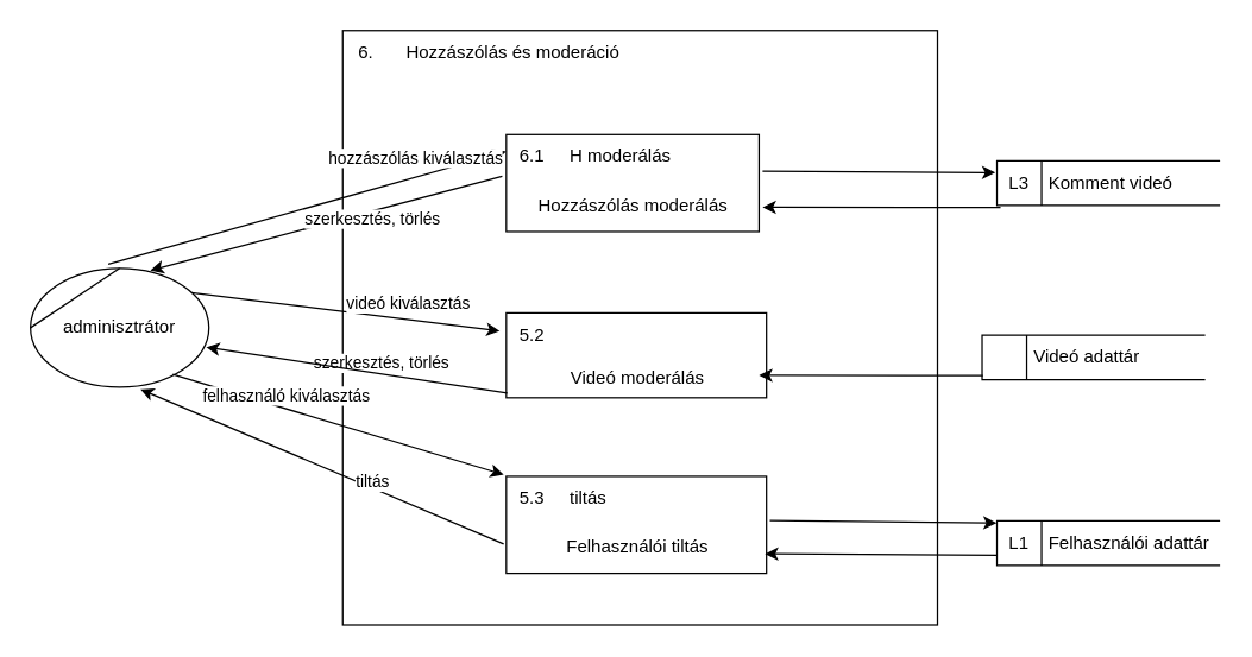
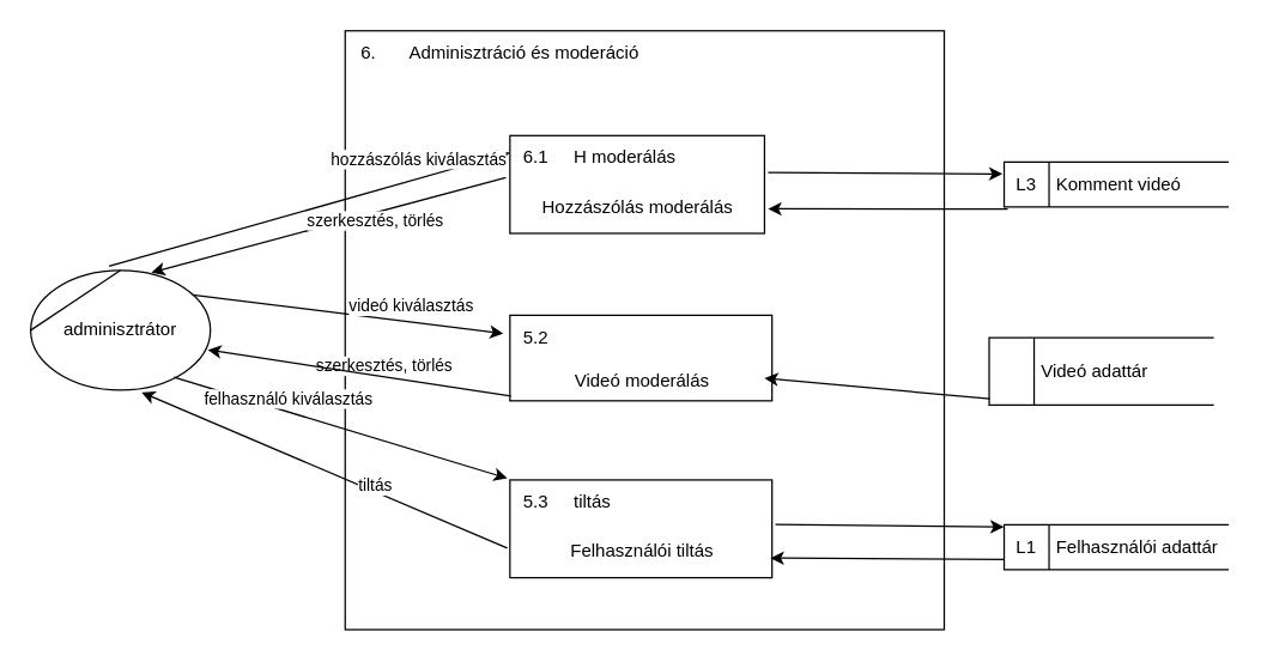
  <mxCell id="0" />
  <mxCell id="1" parent="0" />
  <mxCell id="2" value="" style="html=1;dashed=0;whitespace=wrap;shape=mxgraph.dfd.process;align=center;container=1;collapsible=0;spacingTop=30;" parent="1" vertex="1"><mxGeometry x="230" y="20" width="400" height="400" as="geometry" /></mxCell>
  <mxCell id="3" value="6.&amp;nbsp;" style="text;html=1;strokeColor=none;fillColor=none;align=center;verticalAlign=middle;whiteSpace=wrap;rounded=0;movable=0;resizable=0;rotatable=0;cloneable=0;deletable=0;connectable=0;allowArrows=0;pointerEvents=1;" parent="2" vertex="1"><mxGeometry width="35" height="30" as="geometry" /></mxCell>
- <mxCell id="4" value="Hozzászólás és moderáció" style="text;html=1;strokeColor=none;fillColor=none;align=left;verticalAlign=middle;whiteSpace=wrap;rounded=0;movable=0;resizable=0;connectable=0;allowArrows=0;rotatable=0;cloneable=0;deletable=0;spacingLeft=6;autosize=1;resizeWidth=0;" parent="2" vertex="1"><mxGeometry x="35" width="180" height="30" as="geometry" /></mxCell>
+ <mxCell id="4" value="Adminisztráció és moderáció" style="text;html=1;strokeColor=none;fillColor=none;align=left;verticalAlign=middle;whiteSpace=wrap;rounded=0;movable=0;resizable=0;connectable=0;allowArrows=0;rotatable=0;cloneable=0;deletable=0;spacingLeft=6;autosize=1;resizeWidth=0;" parent="2" vertex="1"><mxGeometry x="35" width="180" height="30" as="geometry" /></mxCell>
  <mxCell id="5" value="Videó moderálás" style="html=1;dashed=0;whitespace=wrap;shape=mxgraph.dfd.process;align=center;container=1;collapsible=0;spacingTop=30;" parent="2" vertex="1"><mxGeometry x="110" y="190.002" width="175" height="57.143" as="geometry" /></mxCell>
  <mxCell id="6" value="5.2" style="text;html=1;strokeColor=none;fillColor=none;align=center;verticalAlign=middle;whiteSpace=wrap;rounded=0;movable=0;resizable=0;rotatable=0;cloneable=0;deletable=0;connectable=0;allowArrows=0;pointerEvents=1;" parent="5" vertex="1"><mxGeometry width="35" height="30" as="geometry" /></mxCell>
  <mxCell id="7" value="Hozzászólás moderálás" style="html=1;dashed=0;whitespace=wrap;shape=mxgraph.dfd.process;align=center;container=1;collapsible=0;spacingTop=30;" parent="2" vertex="1"><mxGeometry x="110" y="70" width="170" height="65.31" as="geometry" /></mxCell>
  <mxCell id="8" value="6.1" style="text;html=1;strokeColor=none;fillColor=none;align=center;verticalAlign=middle;whiteSpace=wrap;rounded=0;movable=0;resizable=0;rotatable=0;cloneable=0;deletable=0;connectable=0;allowArrows=0;pointerEvents=1;" parent="7" vertex="1"><mxGeometry width="35" height="30" as="geometry" /></mxCell>
  <mxCell id="9" value="H moderálás" style="text;html=1;strokeColor=none;fillColor=none;align=left;verticalAlign=middle;whiteSpace=wrap;rounded=0;movable=0;resizable=0;connectable=0;allowArrows=0;rotatable=0;cloneable=0;deletable=0;spacingLeft=6;autosize=1;resizeWidth=0;" parent="7" vertex="1"><mxGeometry x="35" width="100" height="30" as="geometry" /></mxCell>
  <mxCell id="10" value="Felhasználói tiltás" style="html=1;dashed=0;whitespace=wrap;shape=mxgraph.dfd.process;align=center;container=1;collapsible=0;spacingTop=30;" parent="2" vertex="1"><mxGeometry x="110" y="299.998" width="175" height="65.306" as="geometry" /></mxCell>
  <mxCell id="11" value="5.3" style="text;html=1;strokeColor=none;fillColor=none;align=center;verticalAlign=middle;whiteSpace=wrap;rounded=0;movable=0;resizable=0;rotatable=0;cloneable=0;deletable=0;connectable=0;allowArrows=0;pointerEvents=1;" parent="10" vertex="1"><mxGeometry width="35" height="30" as="geometry" /></mxCell>
  <mxCell id="12" value="tiltás" style="text;html=1;strokeColor=none;fillColor=none;align=left;verticalAlign=middle;whiteSpace=wrap;rounded=0;movable=0;resizable=0;connectable=0;allowArrows=0;rotatable=0;cloneable=0;deletable=0;spacingLeft=6;autosize=1;resizeWidth=0;" parent="10" vertex="1"><mxGeometry x="35" width="50" height="30" as="geometry" /></mxCell>
- <mxCell id="13" value="Videó adattár" style="html=1;dashed=0;whitespace=wrap;shape=mxgraph.dfd.dataStoreID;align=left;spacingLeft=33;container=1;collapsible=0;autosize=0;" parent="1" vertex="1"><mxGeometry x="660" y="225" width="150" height="30" as="geometry" /></mxCell>
+ <mxCell id="13" value="Videó adattár" style="html=1;dashed=0;whitespace=wrap;shape=mxgraph.dfd.dataStoreID;align=left;spacingLeft=33;container=1;collapsible=0;autosize=0;" parent="1" vertex="1"><mxGeometry x="660" y="225" width="150" height="45" as="geometry" /></mxCell>
  <mxCell id="14" value="adminisztrátor" style="shape=stencil(tZRtjoMgEIZPw98GJR6gYXfvQe10nZQCAbYft99RNKlW7GajiTGZeeXhnZGBCRka5YCVvGHig5VlwTm9Kb5NYhUc1DElr8qjOmhISojenuGGx9gz0DTgMbaq+GR8T9+0j5C1NYYgaE0YKU86wRQaWsvvCdZv/xhFjvgXiOB7kynLyq+/Y3fVNuBiI79j7OB+db/rgceOi61+3Grg4v9YISmTO9xCHlR9/vb2xxxnzYDW6AK8OfLTeZzO66ynzM5CnqyHBUsn1DqN9UITnWoH/kUY5Iu9PtVUzRY1jx4IGk22K9UioSs+44+uvFxl3bKX1nTZdE12iV8=);whiteSpace=wrap;html=1;" parent="1" vertex="1"><mxGeometry x="20" y="180" width="120" height="80" as="geometry" /></mxCell>
  <mxCell id="15" value="felhasználó kiválasztás" style="endArrow=classic;html=1;rounded=0;verticalAlign=bottom;entryX=-0.01;entryY=-0.017;entryDx=0;entryDy=0;entryPerimeter=0;exitX=0.797;exitY=0.893;exitDx=0;exitDy=0;exitPerimeter=0;" parent="1" source="14" target="10" edge="1"><mxGeometry x="-0.316" width="50" height="50" relative="1" as="geometry"><mxPoint x="70" y="400" as="sourcePoint" /><mxPoint x="180" y="359.5" as="targetPoint" /><mxPoint as="offset" /></mxGeometry></mxCell>
  <mxCell id="16" value="" style="endArrow=classic;html=1;rounded=0;verticalAlign=bottom;exitX=0.004;exitY=0.908;exitDx=0;exitDy=0;exitPerimeter=0;" parent="1" source="13" edge="1"><mxGeometry width="50" height="50" relative="1" as="geometry"><mxPoint x="660" y="310" as="sourcePoint" /><mxPoint x="510" y="252" as="targetPoint" /></mxGeometry></mxCell>
  <mxCell id="17" value="" style="endArrow=classic;html=1;rounded=0;verticalAlign=bottom;entryX=0.994;entryY=0.799;entryDx=0;entryDy=0;entryPerimeter=0;exitX=0.01;exitY=0.77;exitDx=0;exitDy=0;exitPerimeter=0;" parent="1" source="26" target="10" edge="1"><mxGeometry width="50" height="50" relative="1" as="geometry"><mxPoint x="720" y="330" as="sourcePoint" /><mxPoint x="510" y="409" as="targetPoint" /></mxGeometry></mxCell>
  <mxCell id="18" value="szerkesztés, törlés" style="endArrow=classic;html=1;rounded=0;verticalAlign=bottom;entryX=0.672;entryY=0.018;entryDx=0;entryDy=0;entryPerimeter=0;exitX=-0.016;exitY=0.43;exitDx=0;exitDy=0;exitPerimeter=0;" parent="1" source="7" target="14" edge="1"><mxGeometry x="-0.236" y="14" width="50" height="50" relative="1" as="geometry"><mxPoint x="320" y="150" as="sourcePoint" /><mxPoint x="150" y="143" as="targetPoint" /><mxPoint as="offset" /></mxGeometry></mxCell>
  <mxCell id="19" value="" style="endArrow=classic;html=1;rounded=0;verticalAlign=bottom;exitX=1.014;exitY=0.379;exitDx=0;exitDy=0;exitPerimeter=0;entryX=-0.007;entryY=0.265;entryDx=0;entryDy=0;entryPerimeter=0;" parent="1" source="7" target="28" edge="1"><mxGeometry width="50" height="50" relative="1" as="geometry"><mxPoint x="530" y="140" as="sourcePoint" /><mxPoint x="660" y="240" as="targetPoint" /></mxGeometry></mxCell>
  <mxCell id="20" value="" style="endArrow=classic;html=1;rounded=0;verticalAlign=bottom;entryX=1.014;entryY=0.749;entryDx=0;entryDy=0;entryPerimeter=0;exitX=0.016;exitY=1.047;exitDx=0;exitDy=0;exitPerimeter=0;" parent="1" source="28" target="7" edge="1"><mxGeometry width="50" height="50" relative="1" as="geometry"><mxPoint x="660" y="280" as="sourcePoint" /><mxPoint x="500" y="160" as="targetPoint" /></mxGeometry></mxCell>
  <mxCell id="21" value="szerkesztés, törlés" style="endArrow=classic;html=1;rounded=0;verticalAlign=bottom;entryX=-0.025;entryY=0.214;entryDx=0;entryDy=0;entryPerimeter=0;exitX=0.901;exitY=0.205;exitDx=0;exitDy=0;exitPerimeter=0;" parent="1" source="14" target="5" edge="1"><mxGeometry x="0.282" y="-40" width="50" height="50" relative="1" as="geometry"><mxPoint x="320" y="369.5" as="sourcePoint" /><mxPoint x="170" y="370" as="targetPoint" /><mxPoint as="offset" /></mxGeometry></mxCell>
  <mxCell id="22" value="videó kiválasztás" style="endArrow=classic;html=1;rounded=0;verticalAlign=bottom;entryX=0.985;entryY=0.664;entryDx=0;entryDy=0;entryPerimeter=0;exitX=0.004;exitY=0.944;exitDx=0;exitDy=0;exitPerimeter=0;" parent="1" source="5" target="14" edge="1"><mxGeometry x="-0.281" y="-40" width="50" height="50" relative="1" as="geometry"><mxPoint x="310" y="280" as="sourcePoint" /><mxPoint x="170" y="330" as="targetPoint" /><mxPoint as="offset" /></mxGeometry></mxCell>
  <mxCell id="23" value="" style="endArrow=classic;html=1;rounded=0;verticalAlign=bottom;exitX=1.013;exitY=0.455;exitDx=0;exitDy=0;exitPerimeter=0;entryX=-0.001;entryY=0.047;entryDx=0;entryDy=0;entryPerimeter=0;" parent="1" source="10" target="26" edge="1"><mxGeometry width="50" height="50" relative="1" as="geometry"><mxPoint x="500" y="390" as="sourcePoint" /><mxPoint x="670" y="320" as="targetPoint" /><Array as="points" /></mxGeometry></mxCell>
  <mxCell id="24" value="hozzászólás kiválasztás" style="endArrow=classic;html=1;rounded=0;verticalAlign=bottom;entryX=-0.001;entryY=0.175;entryDx=0;entryDy=0;entryPerimeter=0;exitX=0.436;exitY=-0.034;exitDx=0;exitDy=0;exitPerimeter=0;" parent="1" source="14" target="7" edge="1"><mxGeometry x="0.551" y="4" width="50" height="50" relative="1" as="geometry"><mxPoint x="325" y="120" as="sourcePoint" /><mxPoint x="80" y="173" as="targetPoint" /><mxPoint as="offset" /></mxGeometry></mxCell>
  <mxCell id="25" value="tiltás" style="endArrow=classic;html=1;rounded=0;verticalAlign=bottom;exitX=-0.01;exitY=0.698;exitDx=0;exitDy=0;exitPerimeter=0;entryX=0.617;entryY=1.018;entryDx=0;entryDy=0;entryPerimeter=0;" parent="1" source="10" target="14" edge="1"><mxGeometry x="-0.289" y="5" width="50" height="50" relative="1" as="geometry"><mxPoint x="90" y="380" as="sourcePoint" /><mxPoint x="346" y="232" as="targetPoint" /><mxPoint as="offset" /></mxGeometry></mxCell>
  <mxCell id="26" value="Felhasználói adattár" style="html=1;dashed=0;whitespace=wrap;shape=mxgraph.dfd.dataStoreID;align=left;spacingLeft=33;container=1;collapsible=0;autosize=0;" vertex="1" parent="1"><mxGeometry x="670" y="350" width="150" height="30" as="geometry" /></mxCell>
  <mxCell id="27" value="L1" style="text;html=1;strokeColor=none;fillColor=none;align=center;verticalAlign=middle;whiteSpace=wrap;rounded=0;movable=0;resizable=0;rotatable=0;cloneable=0;deletable=0;allowArrows=0;connectable=0;" vertex="1" parent="26"><mxGeometry width="30" height="30" as="geometry" /></mxCell>
  <mxCell id="28" value="Komment videó" style="html=1;dashed=0;whitespace=wrap;shape=mxgraph.dfd.dataStoreID;align=left;spacingLeft=33;container=1;collapsible=0;autosize=0;" vertex="1" parent="1"><mxGeometry x="670" y="107.65" width="150" height="30" as="geometry" /></mxCell>
  <mxCell id="29" value="L3" style="text;html=1;strokeColor=none;fillColor=none;align=center;verticalAlign=middle;whiteSpace=wrap;rounded=0;movable=0;resizable=0;rotatable=0;cloneable=0;deletable=0;allowArrows=0;connectable=0;" vertex="1" parent="28"><mxGeometry width="30" height="30" as="geometry" /></mxCell>
